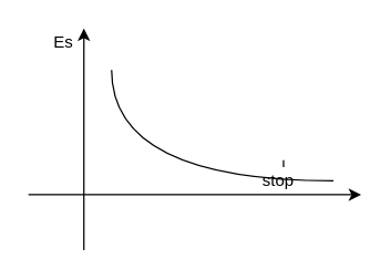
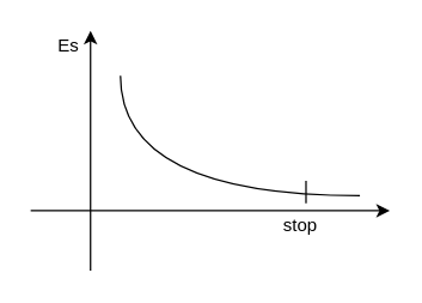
  <mxCell id="0" />
  <mxCell id="1" parent="0" />
  <mxCell id="2" value="" style="endArrow=classic;html=1;" edge="1" parent="1"><mxGeometry width="50" height="50" relative="1" as="geometry"><mxPoint x="20" y="140" as="sourcePoint" /><mxPoint x="260" y="140" as="targetPoint" /></mxGeometry></mxCell>
  <mxCell id="3" value="" style="endArrow=classic;html=1;" edge="1" parent="1"><mxGeometry width="50" height="50" relative="1" as="geometry"><mxPoint x="60" y="180" as="sourcePoint" /><mxPoint x="60" y="20" as="targetPoint" /></mxGeometry></mxCell>
  <mxCell id="4" style="edgeStyle=orthogonalEdgeStyle;curved=1;rounded=0;orthogonalLoop=1;jettySize=auto;html=1;endArrow=none;endFill=0;" edge="1" parent="1"><mxGeometry relative="1" as="geometry"><mxPoint x="80" y="50" as="sourcePoint" /><mxPoint x="240" y="130" as="targetPoint" /><Array as="points"><mxPoint x="80" y="130" /></Array></mxGeometry></mxCell>
- <mxCell id="5" value="stop" style="text;html=1;align=center;verticalAlign=middle;resizable=0;points=[];autosize=1;" vertex="1" parent="1"><mxGeometry x="180" y="120" width="40" height="20" as="geometry" /></mxCell>
+ <mxCell id="5" value="stop" style="text;html=1;align=center;verticalAlign=middle;resizable=0;points=[];autosize=1;" vertex="1" parent="1"><mxGeometry x="180" y="140" width="40" height="20" as="geometry" /></mxCell>
  <mxCell id="6" value="Es" style="text;html=1;align=center;verticalAlign=middle;resizable=0;points=[];autosize=1;" vertex="1" parent="1"><mxGeometry x="30" y="20" width="30" height="20" as="geometry" /></mxCell>
  <mxCell id="7" value="" style="endArrow=none;html=1;exitX=0.6;exitY=-0.25;exitDx=0;exitDy=0;exitPerimeter=0;" edge="1" parent="1" source="5"><mxGeometry width="50" height="50" relative="1" as="geometry"><mxPoint x="170" y="100" as="sourcePoint" /><mxPoint x="204" y="120" as="targetPoint" /></mxGeometry></mxCell>
